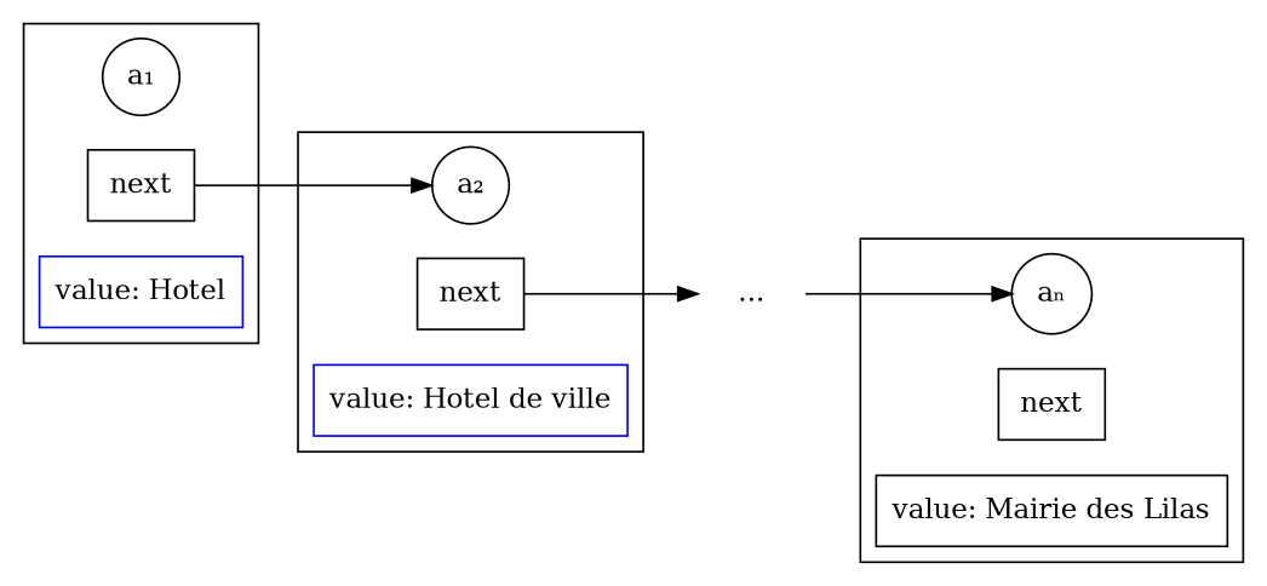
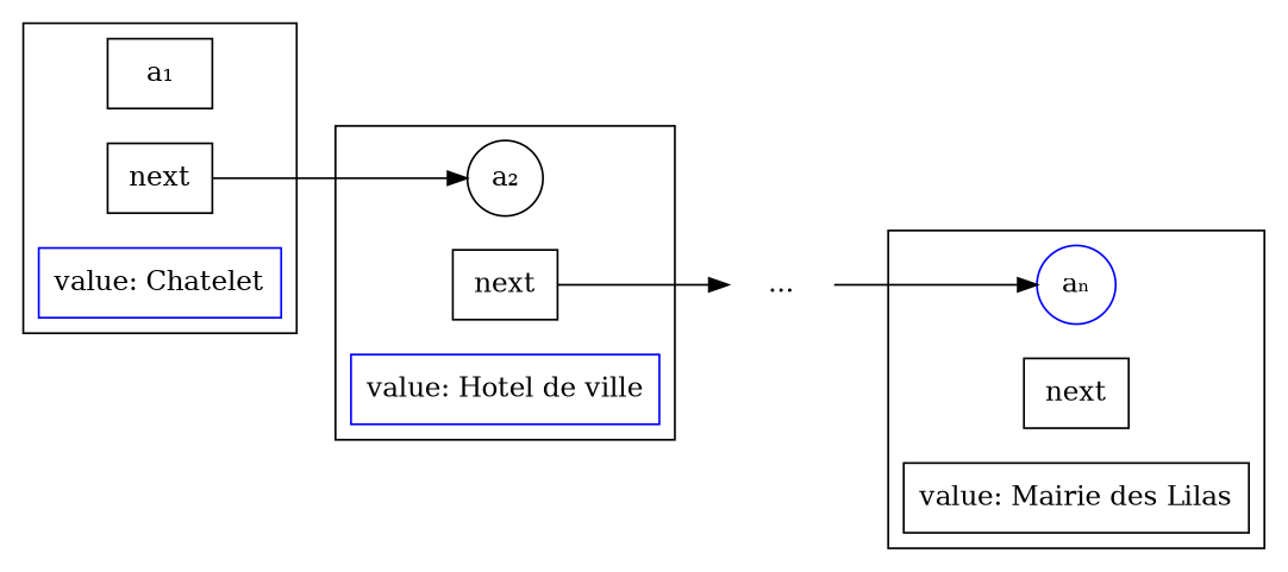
  digraph {
    rankdir=LR
    node [shape=rectangle]
    n1 [label="a₂" shape=circle]
    n2 [label=next]
    n3 [color=blue label="value: Hotel de ville"]
-   n4 [label="a₁" shape=circle]
+   n4 [label="a₁" shape=box]
    n5 [label=next]
-   n6 [color=blue label="value: Hotel"]
-   n7 [label="aₙ" shape=circle]
+   n6 [color=blue label="value: Chatelet"]
+   n7 [label="aₙ" shape=circle color=blue]
    n8 [label=next]
    n9 [color=black label="value: Mairie des Lilas"]
    n10 [color=white label="..." shape=""]
    subgraph cluster_1 {
      subgraph sub_2 {
        rank=same
        n1
        n2
        n3
      }
    }
    subgraph cluster_3 {
      subgraph sub_4 {
        rank=same
        n4
        n5
        n6
      }
    }
    subgraph cluster_5 {
      subgraph sub_6 {
        rank=same
        n7
        n8
        n9
      }
    }
    n2 -> n10
    n5 -> n1
    n10 -> n7
  }
